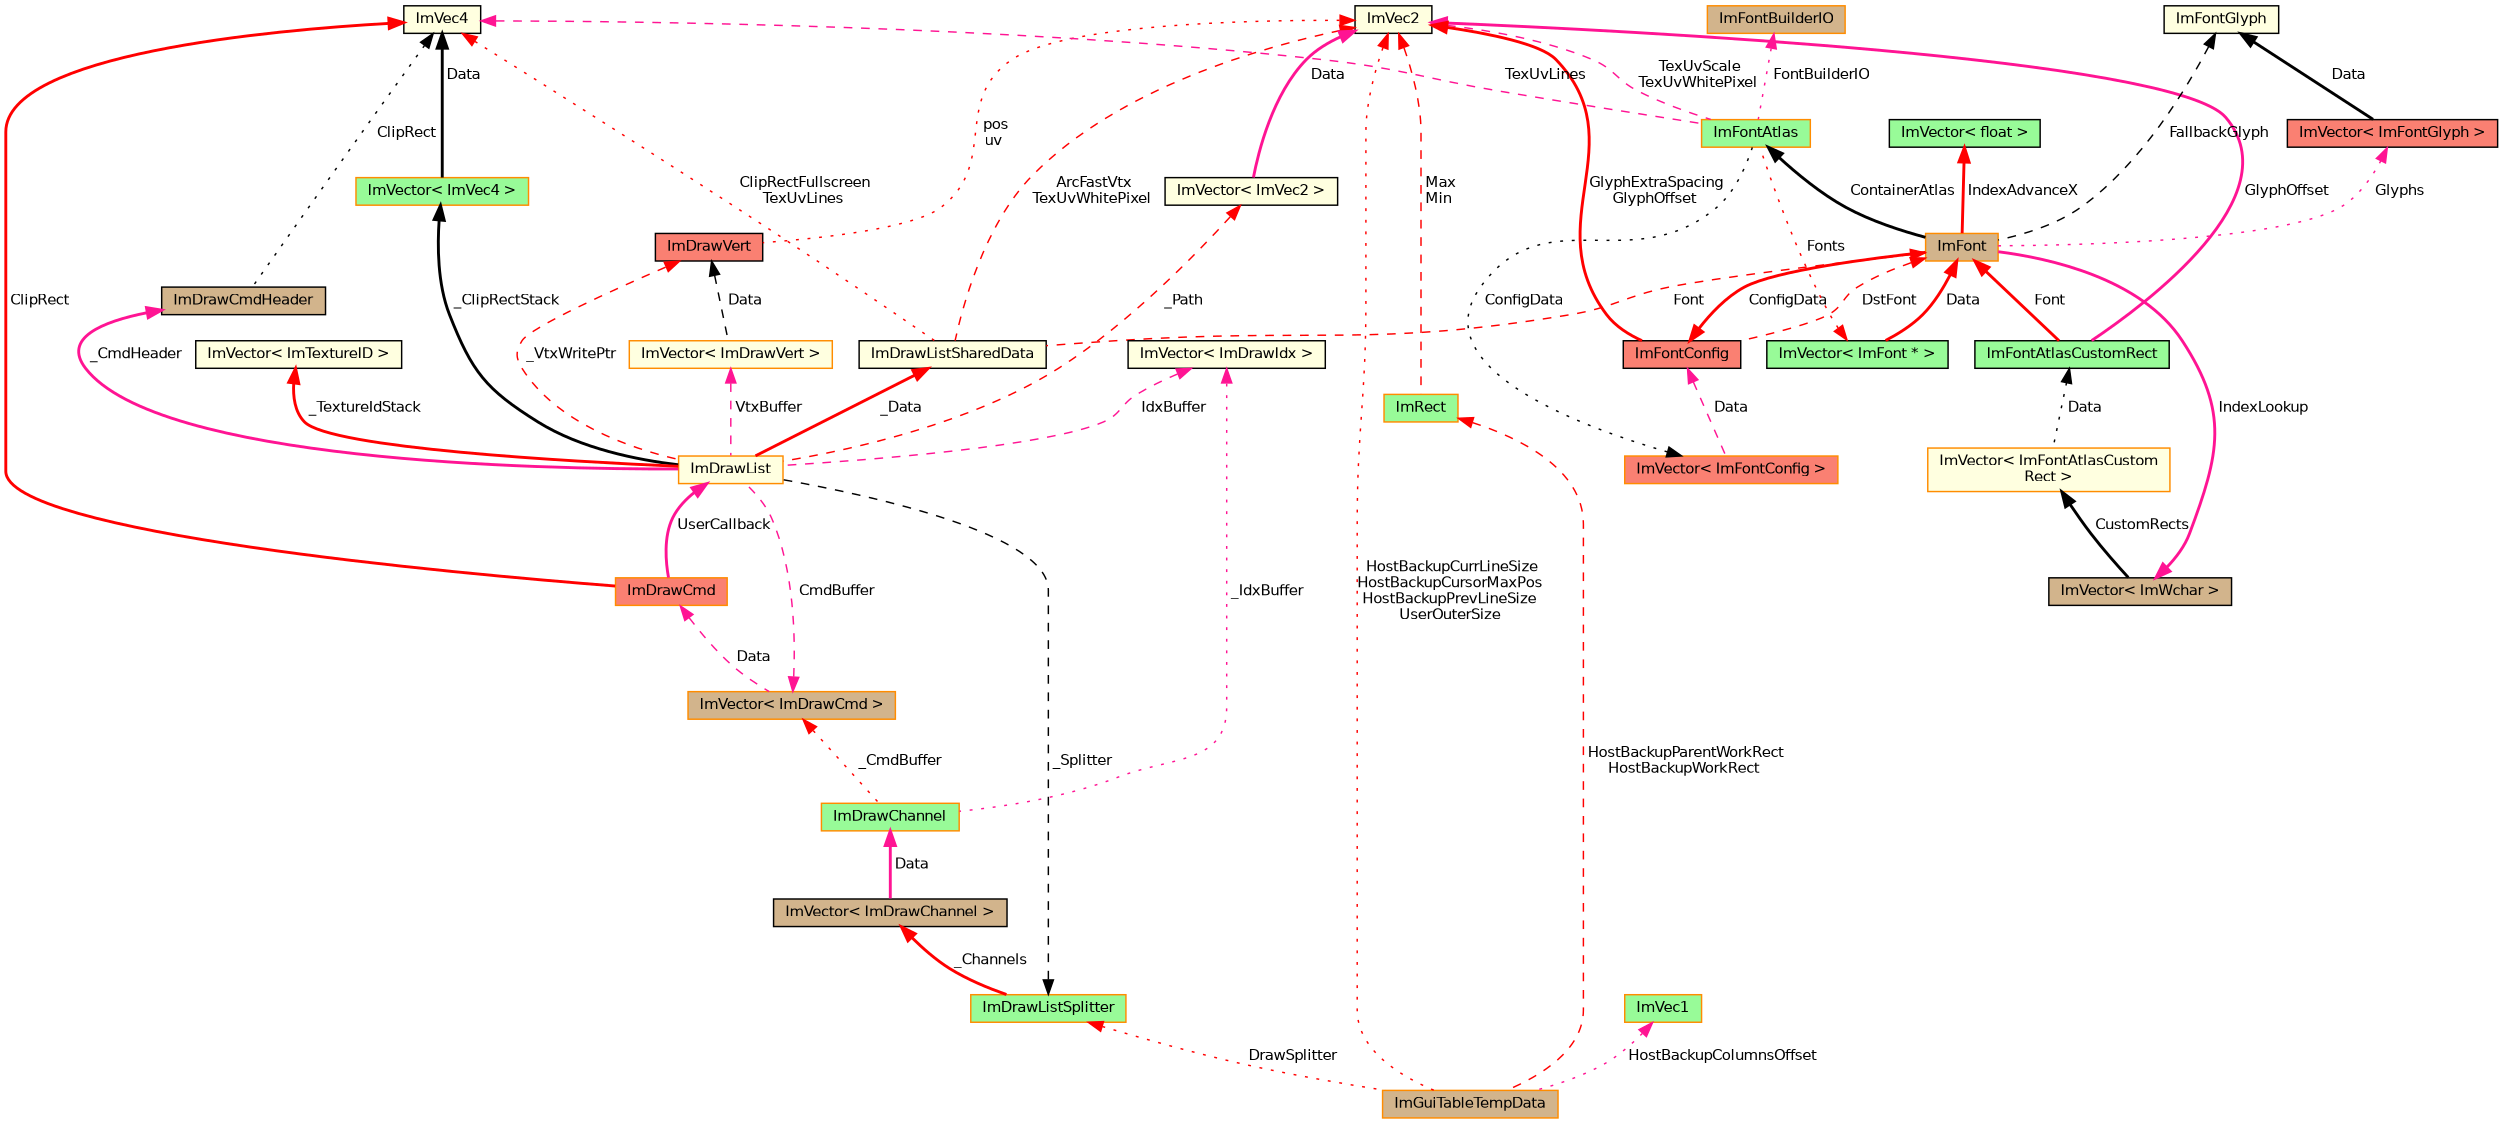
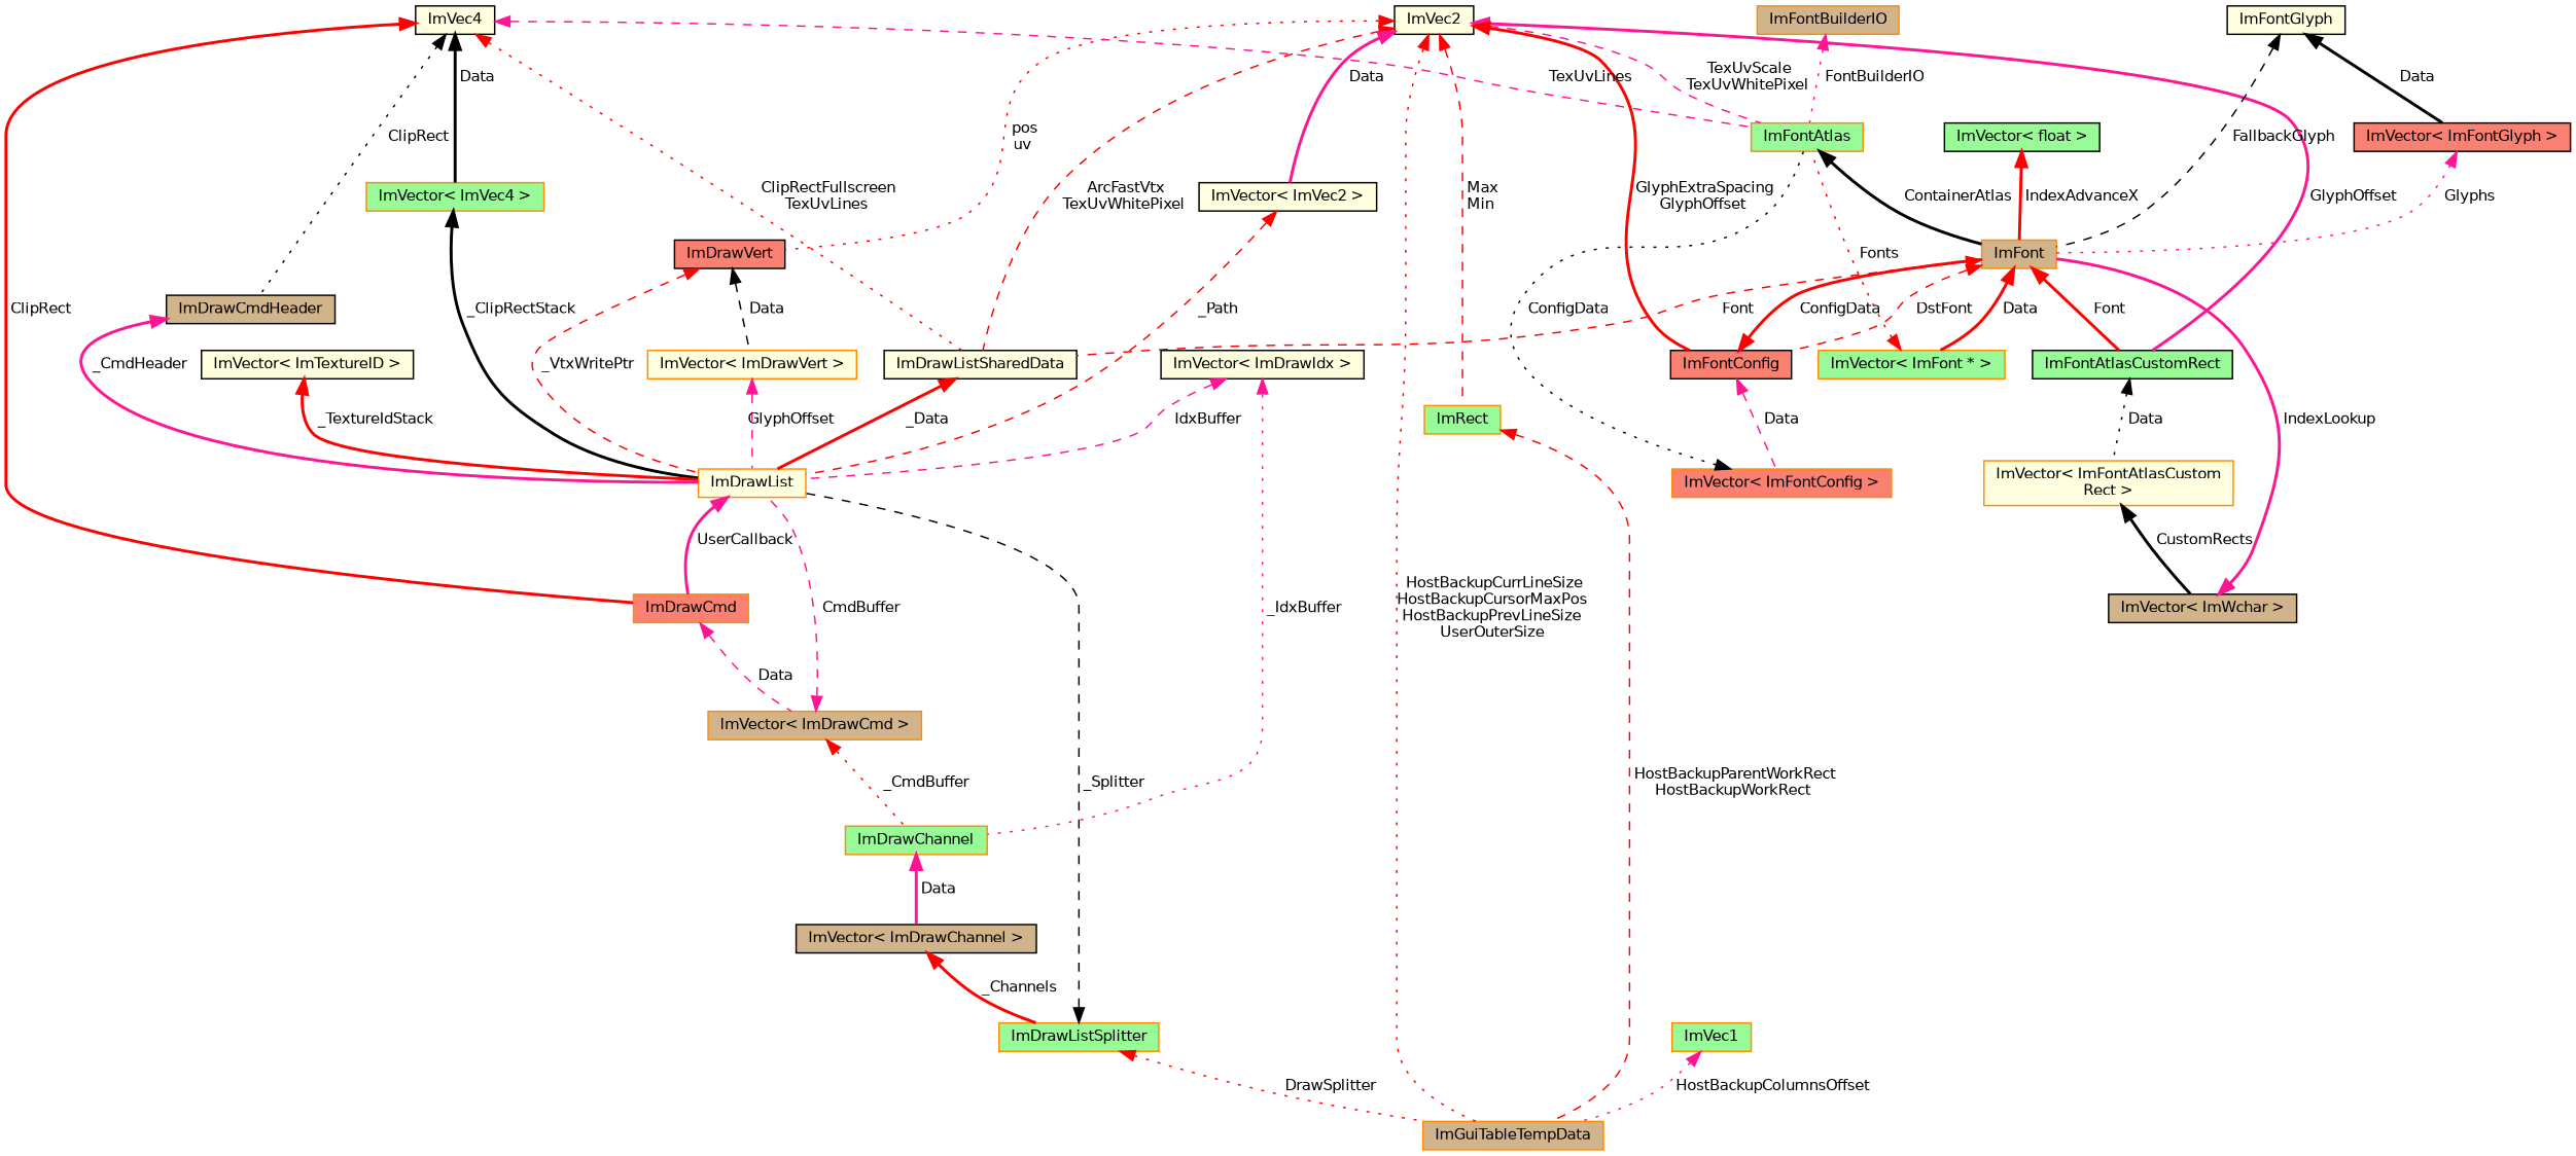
  digraph {
    rankdir=TB
    node [color=black fillcolor=lightyellow fontname=Helvetica fontsize=10 shape=box style=filled]
    edge [color=red dir=back fontname=Helvetica fontsize=10 labelfontname=Helvetica labelfontsize=10 style=bold]
    n1 [color=darkorange fillcolor=tan fontcolor=black height=0.2 label=ImGuiTableTempData width=0.4]
    n2 [height=0.2 label=ImVec2 width=0.4]
    n3 [fillcolor=salmon height=0.2 label=ImDrawVert width=0.4]
    n4 [height=0.2 label=ImDrawListSharedData width=0.4]
    n5 [color=darkorange fillcolor=palegreen height=0.2 label=ImFontAtlas width=0.4]
    n6 [fillcolor=palegreen height=0.2 label=ImFontAtlasCustomRect width=0.4]
    n7 [fillcolor=salmon height=0.2 label=ImFontConfig width=0.4]
    n8 [height=0.2 label="ImVector\< ImVec2 \>" width=0.4]
    n9 [color=darkorange fillcolor=palegreen height=0.2 label=ImRect width=0.4]
    n10 [color=darkorange height=0.2 label=ImDrawList width=0.4]
    n11 [color=darkorange height=0.2 label="ImVector\< ImDrawVert \>" width=0.4]
    n12 [color=darkorange fillcolor=tan height=0.2 label=ImFont width=0.4]
    n13 [color=darkorange height=0.2 label="ImVector\< ImFontAtlasCustom\lRect \>" width=0.4]
    n14 [color=darkorange fillcolor=salmon height=0.2 label="ImVector\< ImFontConfig \>" width=0.4]
    n15 [color=darkorange fillcolor=palegreen height=0.2 label=ImDrawListSplitter width=0.4]
    n16 [color=darkorange fillcolor=salmon height=0.2 label=ImDrawCmd width=0.4]
    n17 [fillcolor=tan height=0.2 label="ImVector\< ImDrawChannel \>" width=0.4]
    n18 [color=darkorange fillcolor=palegreen height=0.2 label=ImDrawChannel width=0.4]
    n19 [color=darkorange fillcolor=tan height=0.2 label="ImVector\< ImDrawCmd \>" width=0.4]
    n20 [height=0.2 label=ImVec4 width=0.4]
    n21 [color=darkorange fillcolor=palegreen height=0.2 label="ImVector\< ImVec4 \>" width=0.4]
    n22 [fillcolor=tan height=0.2 label=ImDrawCmdHeader width=0.4]
    n23 [height=0.2 label="ImVector\< ImDrawIdx \>" width=0.4]
-   n24 [fillcolor=palegreen height=0.2 label="ImVector\< ImFont * \>" width=0.4]
+   n24 [color=darkorange fillcolor=palegreen height=0.2 label="ImVector\< ImFont * \>" width=0.4]
    n25 [fillcolor=palegreen height=0.2 label="ImVector\< float \>" width=0.4]
    n26 [fillcolor=tan height=0.2 label="ImVector\< ImWchar \>" width=0.4]
    n27 [fillcolor=salmon height=0.2 label="ImVector\< ImFontGlyph \>" width=0.4]
    n28 [height=0.2 label=ImFontGlyph width=0.4]
    n29 [color=darkorange fillcolor=tan height=0.2 label=ImFontBuilderIO width=0.4]
    n30 [height=0.2 label="ImVector\< ImTextureID \>" width=0.4]
    n31 [color=darkorange fillcolor=palegreen height=0.2 label=ImVec1 width=0.4]
    n2 -> n1 [label=" HostBackupCurrLineSize\nHostBackupCursorMaxPos\nHostBackupPrevLineSize\nUserOuterSize" style=dotted]
    n2 -> n3 [label=" pos\nuv" style=dotted]
    n2 -> n4 [label=" ArcFastVtx\nTexUvWhitePixel" style=dashed]
    n2 -> n5 [color=deeppink label=" TexUvScale\nTexUvWhitePixel" style=dashed]
    n2 -> n6 [color=deeppink label=" GlyphOffset"]
    n2 -> n7 [label=" GlyphExtraSpacing\nGlyphOffset"]
    n2 -> n8 [color=deeppink label=" Data"]
    n2 -> n9 [label=" Max\nMin" style=dashed]
    n3 -> n10 [label=" _VtxWritePtr" style=dashed]
    n3 -> n11 [color=black label=" Data" style=dashed]
    n4 -> n10 [label=" _Data"]
    n5 -> n12 [color=black label=" ContainerAtlas"]
    n6 -> n13 [color=black label=" Data" style=dotted]
    n7 -> n12 [label=" ConfigData"]
    n7 -> n14 [color=deeppink label=" Data" style=dashed]
    n8 -> n10 [label=" _Path" style=dashed]
    n9 -> n1 [label=" HostBackupParentWorkRect\nHostBackupWorkRect" style=dashed]
    n10 -> n16 [color=deeppink label=" UserCallback"]
-   n11 -> n10 [color=deeppink label=" VtxBuffer" style=dashed]
+   n11 -> n10 [color=deeppink label=" GlyphOffset" style=dashed]
    n12 -> n4 [label=" Font" style=dashed]
    n12 -> n6 [label=" Font"]
    n12 -> n7 [label=" DstFont" style=dashed]
    n12 -> n24 [label=" Data"]
    n13 -> n26 [color=black label=" CustomRects"]
    n14 -> n5 [color=black label=" ConfigData" style=dotted]
    n15 -> n1 [label=" DrawSplitter" style=dotted]
    n15 -> n10 [color=black label=" _Splitter" style=dashed]
    n16 -> n19 [color=deeppink label=" Data" style=dashed]
    n17 -> n15 [label=" _Channels"]
    n18 -> n17 [color=deeppink label=" Data"]
    n19 -> n10 [color=deeppink label=" CmdBuffer" style=dashed]
    n19 -> n18 [label=" _CmdBuffer" style=dotted]
    n20 -> n4 [label=" ClipRectFullscreen\nTexUvLines" style=dotted]
    n20 -> n5 [color=deeppink label=" TexUvLines" style=dashed]
    n20 -> n16 [label=" ClipRect"]
    n20 -> n21 [color=black label=" Data"]
    n20 -> n22 [color=black label=" ClipRect" style=dotted]
    n21 -> n10 [color=black label=" _ClipRectStack"]
    n22 -> n10 [color=deeppink label=" _CmdHeader"]
    n23 -> n10 [color=deeppink label=" IdxBuffer" style=dashed]
    n23 -> n18 [color=deeppink label=" _IdxBuffer" style=dotted]
    n24 -> n5 [label=" Fonts" style=dotted]
    n25 -> n12 [label=" IndexAdvanceX"]
    n26 -> n12 [color=deeppink label=" IndexLookup"]
    n27 -> n12 [color=deeppink label=" Glyphs" style=dotted]
    n28 -> n12 [color=black label=" FallbackGlyph" style=dashed]
    n28 -> n27 [color=black label=" Data"]
    n29 -> n5 [color=deeppink label=" FontBuilderIO" style=dotted]
    n30 -> n10 [label=" _TextureIdStack"]
    n31 -> n1 [color=deeppink label=" HostBackupColumnsOffset" style=dotted]
  }
